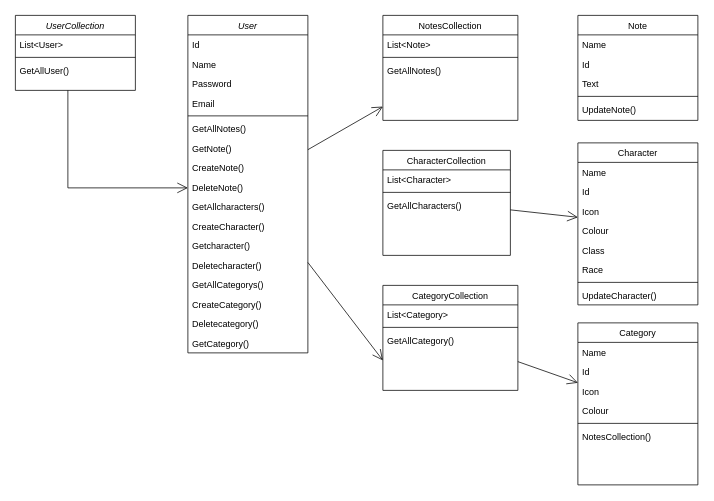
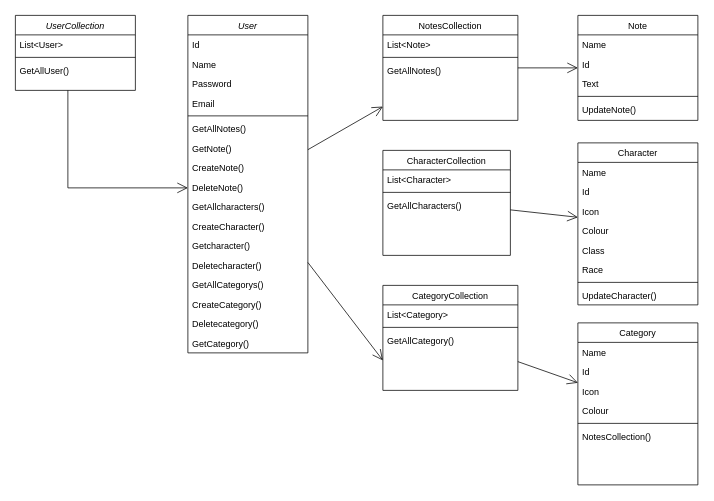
  <mxCell id="0" />
  <mxCell id="1" parent="0" />
  <mxCell id="2" value="User" style="swimlane;fontStyle=2;align=center;verticalAlign=top;childLayout=stackLayout;horizontal=1;startSize=26;horizontalStack=0;resizeParent=1;resizeLast=0;collapsible=1;marginBottom=0;rounded=0;shadow=0;strokeWidth=1;" parent="1" vertex="1"><mxGeometry x="250" y="20" width="160" height="450" as="geometry"><mxRectangle x="230" y="140" width="160" height="26" as="alternateBounds" /></mxGeometry></mxCell>
  <mxCell id="3" value="Id" style="text;align=left;verticalAlign=top;spacingLeft=4;spacingRight=4;overflow=hidden;rotatable=0;points=[[0,0.5],[1,0.5]];portConstraint=eastwest;" parent="2" vertex="1"><mxGeometry y="26" width="160" height="26" as="geometry" /></mxCell>
  <mxCell id="4" value="Name" style="text;align=left;verticalAlign=top;spacingLeft=4;spacingRight=4;overflow=hidden;rotatable=0;points=[[0,0.5],[1,0.5]];portConstraint=eastwest;rounded=0;shadow=0;html=0;" parent="2" vertex="1"><mxGeometry y="52" width="160" height="26" as="geometry" /></mxCell>
  <mxCell id="5" value="Password" style="text;align=left;verticalAlign=top;spacingLeft=4;spacingRight=4;overflow=hidden;rotatable=0;points=[[0,0.5],[1,0.5]];portConstraint=eastwest;rounded=0;shadow=0;html=0;" parent="2" vertex="1"><mxGeometry y="78" width="160" height="26" as="geometry" /></mxCell>
  <mxCell id="6" value="Email" style="text;align=left;verticalAlign=top;spacingLeft=4;spacingRight=4;overflow=hidden;rotatable=0;points=[[0,0.5],[1,0.5]];portConstraint=eastwest;rounded=0;shadow=0;html=0;" vertex="1" parent="2"><mxGeometry y="104" width="160" height="26" as="geometry" /></mxCell>
  <mxCell id="7" value="" style="line;html=1;strokeWidth=1;align=left;verticalAlign=middle;spacingTop=-1;spacingLeft=3;spacingRight=3;rotatable=0;labelPosition=right;points=[];portConstraint=eastwest;" parent="2" vertex="1"><mxGeometry y="130" width="160" height="8" as="geometry" /></mxCell>
  <mxCell id="8" value="GetAllNotes()" style="text;align=left;verticalAlign=top;spacingLeft=4;spacingRight=4;overflow=hidden;rotatable=0;points=[[0,0.5],[1,0.5]];portConstraint=eastwest;" parent="2" vertex="1"><mxGeometry y="138" width="160" height="26" as="geometry" /></mxCell>
  <mxCell id="9" value="GetNote()" style="text;align=left;verticalAlign=top;spacingLeft=4;spacingRight=4;overflow=hidden;rotatable=0;points=[[0,0.5],[1,0.5]];portConstraint=eastwest;" vertex="1" parent="2"><mxGeometry y="164" width="160" height="26" as="geometry" /></mxCell>
  <mxCell id="10" value="CreateNote()" style="text;align=left;verticalAlign=top;spacingLeft=4;spacingRight=4;overflow=hidden;rotatable=0;points=[[0,0.5],[1,0.5]];portConstraint=eastwest;" vertex="1" parent="2"><mxGeometry y="190" width="160" height="26" as="geometry" /></mxCell>
  <mxCell id="11" value="DeleteNote()" style="text;align=left;verticalAlign=top;spacingLeft=4;spacingRight=4;overflow=hidden;rotatable=0;points=[[0,0.5],[1,0.5]];portConstraint=eastwest;" vertex="1" parent="2"><mxGeometry y="216" width="160" height="26" as="geometry" /></mxCell>
  <mxCell id="12" value="GetAllcharacters()" style="text;align=left;verticalAlign=top;spacingLeft=4;spacingRight=4;overflow=hidden;rotatable=0;points=[[0,0.5],[1,0.5]];portConstraint=eastwest;" vertex="1" parent="2"><mxGeometry y="242" width="160" height="26" as="geometry" /></mxCell>
  <mxCell id="13" value="CreateCharacter()" style="text;align=left;verticalAlign=top;spacingLeft=4;spacingRight=4;overflow=hidden;rotatable=0;points=[[0,0.5],[1,0.5]];portConstraint=eastwest;" vertex="1" parent="2"><mxGeometry y="268" width="160" height="26" as="geometry" /></mxCell>
  <mxCell id="14" value="Getcharacter()" style="text;align=left;verticalAlign=top;spacingLeft=4;spacingRight=4;overflow=hidden;rotatable=0;points=[[0,0.5],[1,0.5]];portConstraint=eastwest;" vertex="1" parent="2"><mxGeometry y="294" width="160" height="26" as="geometry" /></mxCell>
  <mxCell id="15" value="Deletecharacter()" style="text;align=left;verticalAlign=top;spacingLeft=4;spacingRight=4;overflow=hidden;rotatable=0;points=[[0,0.5],[1,0.5]];portConstraint=eastwest;" vertex="1" parent="2"><mxGeometry y="320" width="160" height="26" as="geometry" /></mxCell>
  <mxCell id="16" value="GetAllCategorys()" style="text;align=left;verticalAlign=top;spacingLeft=4;spacingRight=4;overflow=hidden;rotatable=0;points=[[0,0.5],[1,0.5]];portConstraint=eastwest;" vertex="1" parent="2"><mxGeometry y="346" width="160" height="26" as="geometry" /></mxCell>
  <mxCell id="17" value="CreateCategory()" style="text;align=left;verticalAlign=top;spacingLeft=4;spacingRight=4;overflow=hidden;rotatable=0;points=[[0,0.5],[1,0.5]];portConstraint=eastwest;" vertex="1" parent="2"><mxGeometry y="372" width="160" height="26" as="geometry" /></mxCell>
  <mxCell id="18" value="Deletecategory()" style="text;align=left;verticalAlign=top;spacingLeft=4;spacingRight=4;overflow=hidden;rotatable=0;points=[[0,0.5],[1,0.5]];portConstraint=eastwest;" vertex="1" parent="2"><mxGeometry y="398" width="160" height="26" as="geometry" /></mxCell>
  <mxCell id="19" value="GetCategory()" style="text;align=left;verticalAlign=top;spacingLeft=4;spacingRight=4;overflow=hidden;rotatable=0;points=[[0,0.5],[1,0.5]];portConstraint=eastwest;" vertex="1" parent="2"><mxGeometry y="424" width="160" height="26" as="geometry" /></mxCell>
  <mxCell id="20" value="Character" style="swimlane;fontStyle=0;align=center;verticalAlign=top;childLayout=stackLayout;horizontal=1;startSize=26;horizontalStack=0;resizeParent=1;resizeLast=0;collapsible=1;marginBottom=0;rounded=0;shadow=0;strokeWidth=1;" parent="1" vertex="1"><mxGeometry x="770" y="190" width="160" height="216" as="geometry"><mxRectangle x="550" y="140" width="160" height="26" as="alternateBounds" /></mxGeometry></mxCell>
  <mxCell id="21" value="Name" style="text;align=left;verticalAlign=top;spacingLeft=4;spacingRight=4;overflow=hidden;rotatable=0;points=[[0,0.5],[1,0.5]];portConstraint=eastwest;" parent="20" vertex="1"><mxGeometry y="26" width="160" height="26" as="geometry" /></mxCell>
  <mxCell id="22" value="Id" style="text;align=left;verticalAlign=top;spacingLeft=4;spacingRight=4;overflow=hidden;rotatable=0;points=[[0,0.5],[1,0.5]];portConstraint=eastwest;rounded=0;shadow=0;html=0;" parent="20" vertex="1"><mxGeometry y="52" width="160" height="26" as="geometry" /></mxCell>
  <mxCell id="23" value="Icon" style="text;align=left;verticalAlign=top;spacingLeft=4;spacingRight=4;overflow=hidden;rotatable=0;points=[[0,0.5],[1,0.5]];portConstraint=eastwest;rounded=0;shadow=0;html=0;" parent="20" vertex="1"><mxGeometry y="78" width="160" height="26" as="geometry" /></mxCell>
  <mxCell id="24" value="Colour" style="text;align=left;verticalAlign=top;spacingLeft=4;spacingRight=4;overflow=hidden;rotatable=0;points=[[0,0.5],[1,0.5]];portConstraint=eastwest;rounded=0;shadow=0;html=0;" vertex="1" parent="20"><mxGeometry y="104" width="160" height="26" as="geometry" /></mxCell>
  <mxCell id="25" value="Class" style="text;align=left;verticalAlign=top;spacingLeft=4;spacingRight=4;overflow=hidden;rotatable=0;points=[[0,0.5],[1,0.5]];portConstraint=eastwest;rounded=0;shadow=0;html=0;" vertex="1" parent="20"><mxGeometry y="130" width="160" height="26" as="geometry" /></mxCell>
  <mxCell id="26" value="Race" style="text;align=left;verticalAlign=top;spacingLeft=4;spacingRight=4;overflow=hidden;rotatable=0;points=[[0,0.5],[1,0.5]];portConstraint=eastwest;rounded=0;shadow=0;html=0;" vertex="1" parent="20"><mxGeometry y="156" width="160" height="26" as="geometry" /></mxCell>
  <mxCell id="27" value="" style="line;html=1;strokeWidth=1;align=left;verticalAlign=middle;spacingTop=-1;spacingLeft=3;spacingRight=3;rotatable=0;labelPosition=right;points=[];portConstraint=eastwest;" parent="20" vertex="1"><mxGeometry y="182" width="160" height="8" as="geometry" /></mxCell>
  <mxCell id="28" value="UpdateCharacter()" style="text;align=left;verticalAlign=top;spacingLeft=4;spacingRight=4;overflow=hidden;rotatable=0;points=[[0,0.5],[1,0.5]];portConstraint=eastwest;" parent="20" vertex="1"><mxGeometry y="190" width="160" height="26" as="geometry" /></mxCell>
  <mxCell id="29" value="UserCollection" style="swimlane;fontStyle=2;align=center;verticalAlign=top;childLayout=stackLayout;horizontal=1;startSize=26;horizontalStack=0;resizeParent=1;resizeLast=0;collapsible=1;marginBottom=0;rounded=0;shadow=0;strokeWidth=1;" vertex="1" parent="1"><mxGeometry x="20" y="20" width="160" height="100" as="geometry"><mxRectangle x="230" y="140" width="160" height="26" as="alternateBounds" /></mxGeometry></mxCell>
  <mxCell id="30" value="List&lt;User&gt;" style="text;align=left;verticalAlign=top;spacingLeft=4;spacingRight=4;overflow=hidden;rotatable=0;points=[[0,0.5],[1,0.5]];portConstraint=eastwest;" vertex="1" parent="29"><mxGeometry y="26" width="160" height="26" as="geometry" /></mxCell>
  <mxCell id="31" value="" style="line;html=1;strokeWidth=1;align=left;verticalAlign=middle;spacingTop=-1;spacingLeft=3;spacingRight=3;rotatable=0;labelPosition=right;points=[];portConstraint=eastwest;" vertex="1" parent="29"><mxGeometry y="52" width="160" height="8" as="geometry" /></mxCell>
  <mxCell id="32" value="GetAllUser()" style="text;align=left;verticalAlign=top;spacingLeft=4;spacingRight=4;overflow=hidden;rotatable=0;points=[[0,0.5],[1,0.5]];portConstraint=eastwest;" vertex="1" parent="29"><mxGeometry y="60" width="160" height="26" as="geometry" /></mxCell>
  <mxCell id="33" value="NotesCollection" style="swimlane;fontStyle=0;align=center;verticalAlign=top;childLayout=stackLayout;horizontal=1;startSize=26;horizontalStack=0;resizeParent=1;resizeLast=0;collapsible=1;marginBottom=0;rounded=0;shadow=0;strokeWidth=1;" vertex="1" parent="1"><mxGeometry x="510" y="20" width="180" height="140" as="geometry"><mxRectangle x="550" y="140" width="160" height="26" as="alternateBounds" /></mxGeometry></mxCell>
  <mxCell id="34" value="List&lt;Note&gt;" style="text;align=left;verticalAlign=top;spacingLeft=4;spacingRight=4;overflow=hidden;rotatable=0;points=[[0,0.5],[1,0.5]];portConstraint=eastwest;" vertex="1" parent="33"><mxGeometry y="26" width="180" height="26" as="geometry" /></mxCell>
  <mxCell id="35" value="" style="line;html=1;strokeWidth=1;align=left;verticalAlign=middle;spacingTop=-1;spacingLeft=3;spacingRight=3;rotatable=0;labelPosition=right;points=[];portConstraint=eastwest;" vertex="1" parent="33"><mxGeometry y="52" width="180" height="8" as="geometry" /></mxCell>
  <mxCell id="36" value="GetAllNotes()" style="text;align=left;verticalAlign=top;spacingLeft=4;spacingRight=4;overflow=hidden;rotatable=0;points=[[0,0.5],[1,0.5]];portConstraint=eastwest;" vertex="1" parent="33"><mxGeometry y="60" width="180" height="26" as="geometry" /></mxCell>
  <mxCell id="37" value="Note" style="swimlane;fontStyle=0;align=center;verticalAlign=top;childLayout=stackLayout;horizontal=1;startSize=26;horizontalStack=0;resizeParent=1;resizeLast=0;collapsible=1;marginBottom=0;rounded=0;shadow=0;strokeWidth=1;" vertex="1" parent="1"><mxGeometry x="770" y="20" width="160" height="140" as="geometry"><mxRectangle x="550" y="140" width="160" height="26" as="alternateBounds" /></mxGeometry></mxCell>
  <mxCell id="38" value="Name" style="text;align=left;verticalAlign=top;spacingLeft=4;spacingRight=4;overflow=hidden;rotatable=0;points=[[0,0.5],[1,0.5]];portConstraint=eastwest;" vertex="1" parent="37"><mxGeometry y="26" width="160" height="26" as="geometry" /></mxCell>
  <mxCell id="39" value="Id" style="text;align=left;verticalAlign=top;spacingLeft=4;spacingRight=4;overflow=hidden;rotatable=0;points=[[0,0.5],[1,0.5]];portConstraint=eastwest;rounded=0;shadow=0;html=0;" vertex="1" parent="37"><mxGeometry y="52" width="160" height="26" as="geometry" /></mxCell>
  <mxCell id="40" value="Text" style="text;align=left;verticalAlign=top;spacingLeft=4;spacingRight=4;overflow=hidden;rotatable=0;points=[[0,0.5],[1,0.5]];portConstraint=eastwest;rounded=0;shadow=0;html=0;" vertex="1" parent="37"><mxGeometry y="78" width="160" height="26" as="geometry" /></mxCell>
  <mxCell id="41" value="" style="line;html=1;strokeWidth=1;align=left;verticalAlign=middle;spacingTop=-1;spacingLeft=3;spacingRight=3;rotatable=0;labelPosition=right;points=[];portConstraint=eastwest;" vertex="1" parent="37"><mxGeometry y="104" width="160" height="8" as="geometry" /></mxCell>
  <mxCell id="42" value="UpdateNote()" style="text;align=left;verticalAlign=top;spacingLeft=4;spacingRight=4;overflow=hidden;rotatable=0;points=[[0,0.5],[1,0.5]];portConstraint=eastwest;" vertex="1" parent="37"><mxGeometry y="112" width="160" height="26" as="geometry" /></mxCell>
  <mxCell id="43" value="CategoryCollection" style="swimlane;fontStyle=0;align=center;verticalAlign=top;childLayout=stackLayout;horizontal=1;startSize=26;horizontalStack=0;resizeParent=1;resizeLast=0;collapsible=1;marginBottom=0;rounded=0;shadow=0;strokeWidth=1;" vertex="1" parent="1"><mxGeometry x="510" y="380" width="180" height="140" as="geometry"><mxRectangle x="550" y="140" width="160" height="26" as="alternateBounds" /></mxGeometry></mxCell>
  <mxCell id="44" value="List&lt;Category&gt;" style="text;align=left;verticalAlign=top;spacingLeft=4;spacingRight=4;overflow=hidden;rotatable=0;points=[[0,0.5],[1,0.5]];portConstraint=eastwest;" vertex="1" parent="43"><mxGeometry y="26" width="180" height="26" as="geometry" /></mxCell>
  <mxCell id="45" value="" style="line;html=1;strokeWidth=1;align=left;verticalAlign=middle;spacingTop=-1;spacingLeft=3;spacingRight=3;rotatable=0;labelPosition=right;points=[];portConstraint=eastwest;" vertex="1" parent="43"><mxGeometry y="52" width="180" height="8" as="geometry" /></mxCell>
  <mxCell id="46" value="GetAllCategory()" style="text;align=left;verticalAlign=top;spacingLeft=4;spacingRight=4;overflow=hidden;rotatable=0;points=[[0,0.5],[1,0.5]];portConstraint=eastwest;" vertex="1" parent="43"><mxGeometry y="60" width="180" height="26" as="geometry" /></mxCell>
  <mxCell id="47" value="Category" style="swimlane;fontStyle=0;align=center;verticalAlign=top;childLayout=stackLayout;horizontal=1;startSize=26;horizontalStack=0;resizeParent=1;resizeLast=0;collapsible=1;marginBottom=0;rounded=0;shadow=0;strokeWidth=1;" vertex="1" parent="1"><mxGeometry x="770" y="430" width="160" height="216" as="geometry"><mxRectangle x="550" y="140" width="160" height="26" as="alternateBounds" /></mxGeometry></mxCell>
  <mxCell id="48" value="Name" style="text;align=left;verticalAlign=top;spacingLeft=4;spacingRight=4;overflow=hidden;rotatable=0;points=[[0,0.5],[1,0.5]];portConstraint=eastwest;" vertex="1" parent="47"><mxGeometry y="26" width="160" height="26" as="geometry" /></mxCell>
  <mxCell id="49" value="Id" style="text;align=left;verticalAlign=top;spacingLeft=4;spacingRight=4;overflow=hidden;rotatable=0;points=[[0,0.5],[1,0.5]];portConstraint=eastwest;rounded=0;shadow=0;html=0;" vertex="1" parent="47"><mxGeometry y="52" width="160" height="26" as="geometry" /></mxCell>
  <mxCell id="50" value="Icon" style="text;align=left;verticalAlign=top;spacingLeft=4;spacingRight=4;overflow=hidden;rotatable=0;points=[[0,0.5],[1,0.5]];portConstraint=eastwest;rounded=0;shadow=0;html=0;" vertex="1" parent="47"><mxGeometry y="78" width="160" height="26" as="geometry" /></mxCell>
  <mxCell id="51" value="Colour" style="text;align=left;verticalAlign=top;spacingLeft=4;spacingRight=4;overflow=hidden;rotatable=0;points=[[0,0.5],[1,0.5]];portConstraint=eastwest;rounded=0;shadow=0;html=0;" vertex="1" parent="47"><mxGeometry y="104" width="160" height="26" as="geometry" /></mxCell>
  <mxCell id="52" value="" style="line;html=1;strokeWidth=1;align=left;verticalAlign=middle;spacingTop=-1;spacingLeft=3;spacingRight=3;rotatable=0;labelPosition=right;points=[];portConstraint=eastwest;" vertex="1" parent="47"><mxGeometry y="130" width="160" height="8" as="geometry" /></mxCell>
  <mxCell id="53" value="NotesCollection()" style="text;align=left;verticalAlign=top;spacingLeft=4;spacingRight=4;overflow=hidden;rotatable=0;points=[[0,0.5],[1,0.5]];portConstraint=eastwest;" vertex="1" parent="47"><mxGeometry y="138" width="160" height="26" as="geometry" /></mxCell>
  <mxCell id="54" value="CharacterCollection" style="swimlane;fontStyle=0;align=center;verticalAlign=top;childLayout=stackLayout;horizontal=1;startSize=26;horizontalStack=0;resizeParent=1;resizeLast=0;collapsible=1;marginBottom=0;rounded=0;shadow=0;strokeWidth=1;" vertex="1" parent="1"><mxGeometry x="510" y="200" width="170" height="140" as="geometry"><mxRectangle x="550" y="140" width="160" height="26" as="alternateBounds" /></mxGeometry></mxCell>
  <mxCell id="55" value="List&lt;Character&gt;" style="text;align=left;verticalAlign=top;spacingLeft=4;spacingRight=4;overflow=hidden;rotatable=0;points=[[0,0.5],[1,0.5]];portConstraint=eastwest;" vertex="1" parent="54"><mxGeometry y="26" width="170" height="26" as="geometry" /></mxCell>
  <mxCell id="56" value="" style="line;html=1;strokeWidth=1;align=left;verticalAlign=middle;spacingTop=-1;spacingLeft=3;spacingRight=3;rotatable=0;labelPosition=right;points=[];portConstraint=eastwest;" vertex="1" parent="54"><mxGeometry y="52" width="170" height="8" as="geometry" /></mxCell>
  <mxCell id="57" value="GetAllCharacters()" style="text;align=left;verticalAlign=top;spacingLeft=4;spacingRight=4;overflow=hidden;rotatable=0;points=[[0,0.5],[1,0.5]];portConstraint=eastwest;" vertex="1" parent="54"><mxGeometry y="60" width="170" height="26" as="geometry" /></mxCell>
  <mxCell id="58" value="" style="endArrow=open;endFill=1;endSize=12;html=1;rounded=0;" edge="1" parent="1"><mxGeometry width="160" relative="1" as="geometry"><mxPoint x="90" y="120" as="sourcePoint" /><mxPoint x="250" y="250" as="targetPoint" /><Array as="points"><mxPoint x="90" y="250" /></Array></mxGeometry></mxCell>
  <mxCell id="59" value="" style="endArrow=open;endFill=1;endSize=12;html=1;rounded=0;" edge="1" parent="1" source="2" target="33"><mxGeometry width="160" relative="1" as="geometry"><mxPoint x="370" y="280" as="sourcePoint" /><mxPoint x="530" y="280" as="targetPoint" /></mxGeometry></mxCell>
  <mxCell id="60" value="" style="endArrow=open;endFill=1;endSize=12;html=1;rounded=0;" edge="1" parent="1" source="2"><mxGeometry width="160" relative="1" as="geometry"><mxPoint x="440" y="400" as="sourcePoint" /><mxPoint x="510" y="480" as="targetPoint" /></mxGeometry></mxCell>
  <mxCell id="61" value="" style="endArrow=open;endFill=1;endSize=12;html=1;rounded=0;" edge="1" parent="1" source="54" target="20"><mxGeometry width="160" relative="1" as="geometry"><mxPoint x="630" y="360" as="sourcePoint" /><mxPoint x="790" y="360" as="targetPoint" /></mxGeometry></mxCell>
  <mxCell id="62" value="" style="endArrow=open;endFill=1;endSize=12;html=1;rounded=0;" edge="1" parent="1" source="43" target="47"><mxGeometry width="160" relative="1" as="geometry"><mxPoint x="600" y="440" as="sourcePoint" /><mxPoint x="760" y="440" as="targetPoint" /></mxGeometry></mxCell>
+ <mxCell id="63" value="" style="endArrow=open;endFill=1;endSize=12;html=1;rounded=0;" edge="1" parent="1" source="33" target="37"><mxGeometry width="160" relative="1" as="geometry"><mxPoint x="360" y="570" as="sourcePoint" /><mxPoint x="520" y="570" as="targetPoint" /></mxGeometry></mxCell>
